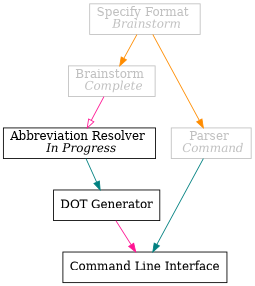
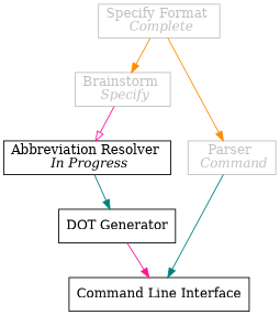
  digraph {
    node [shape=record splines=curve]
    edge [arrowhead=normal color=deeppink]
-   n1 [color=gray label=<<font color='gray'>Brainstorm <br/> <i>Complete</i></font>>]
+   n1 [color=gray label=<<font color='gray'>Brainstorm <br/> <i>Specify</i></font>>]
    n2 [label=<Abbreviation Resolver <br/> <i>In Progress</i>>]
-   n3 [color=gray label=<<font color='gray'>Specify Format <br/> <i>Brainstorm</i></font>>]
+   n3 [color=gray label=<<font color='gray'>Specify Format <br/> <i>Complete</i></font>>]
    n4 [color=gray label=<<font color='gray'>Parser <br/> <i>Command</i></font>>]
    n5 [label=<DOT Generator>]
    n6 [label=<Command Line Interface>]
    n1 -> n2 [arrowhead=onormal]
    n2 -> n5 [color=teal]
    n3 -> n1 [color=darkorange]
    n3 -> n4 [color=darkorange]
    n4 -> n6 [color=teal]
    n5 -> n6
  }
